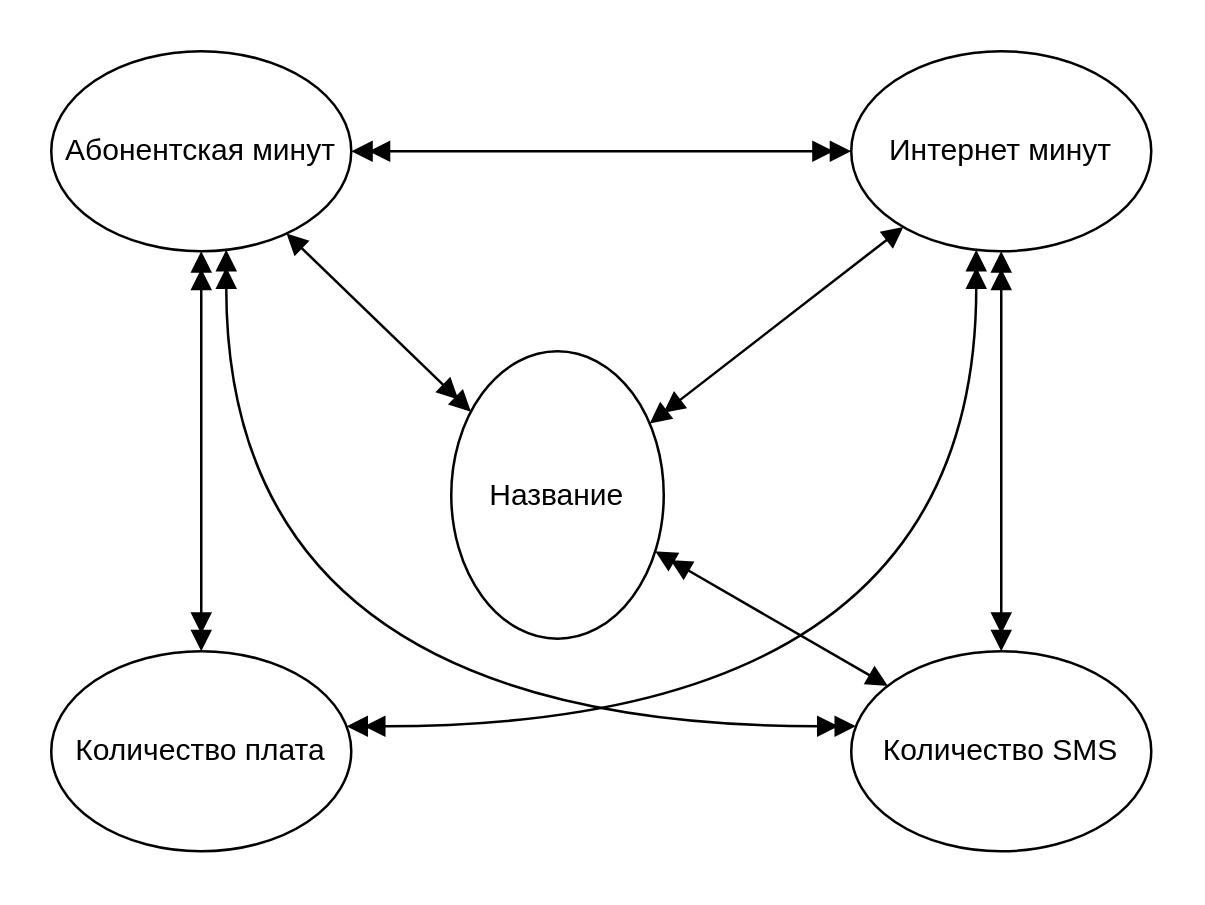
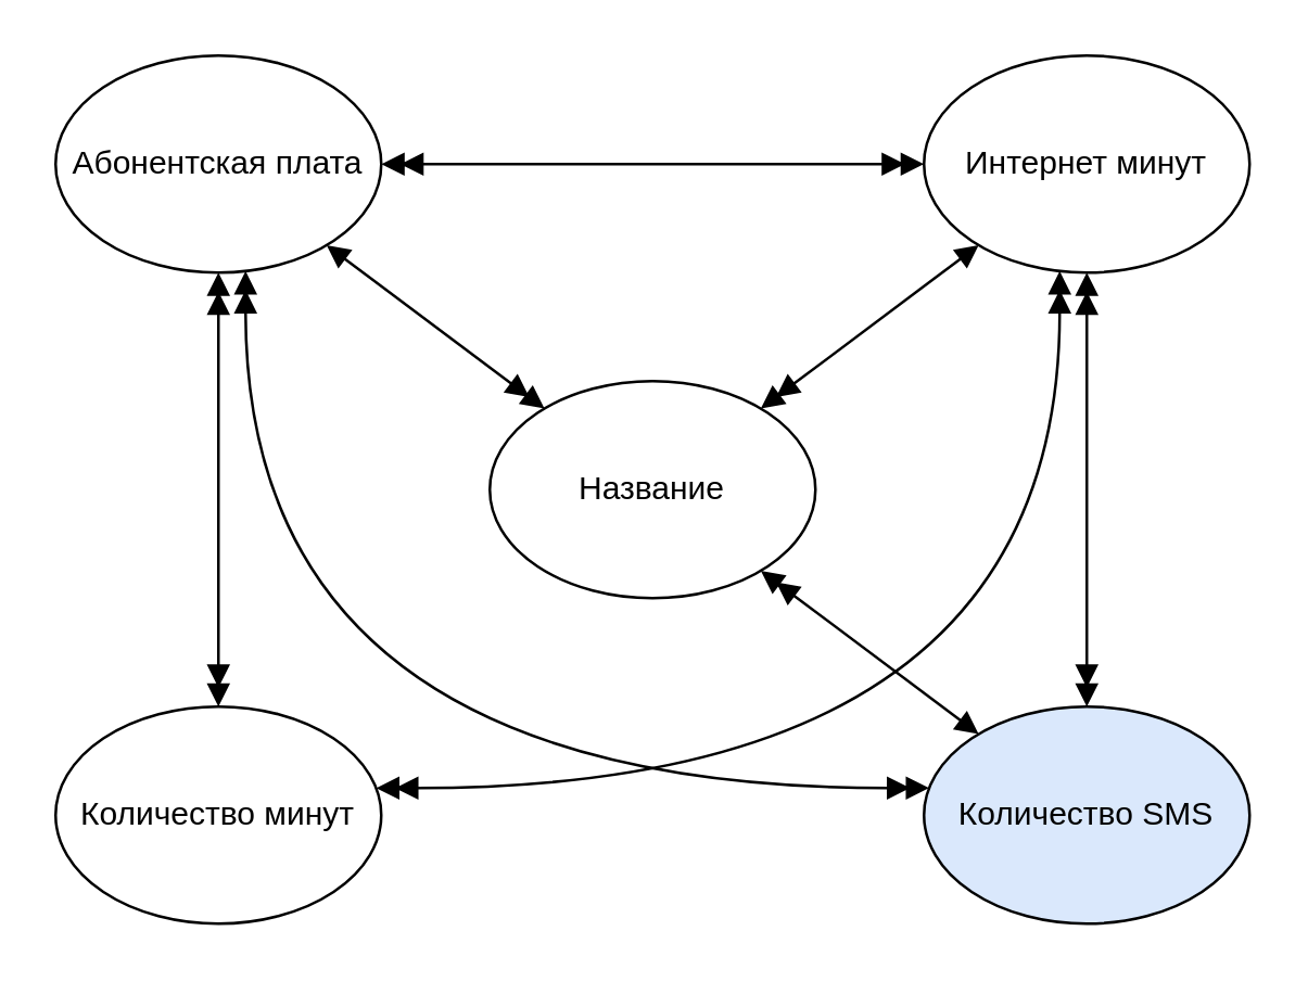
  <mxCell id="0" />
  <mxCell id="1" parent="0" />
- <mxCell id="2" value="Название" style="ellipse;whiteSpace=wrap;html=1;" parent="1" vertex="1"><mxGeometry x="180" y="140" width="85" height="115" as="geometry" /></mxCell>
- <mxCell id="3" value="Абонентская минут" style="ellipse;whiteSpace=wrap;html=1;" parent="1" vertex="1"><mxGeometry x="20" y="20" width="120" height="80" as="geometry" /></mxCell>
+ <mxCell id="2" value="Название" style="ellipse;whiteSpace=wrap;html=1;" parent="1" vertex="1"><mxGeometry x="180" y="140" width="120" height="80" as="geometry" /></mxCell>
+ <mxCell id="3" value="Абонентская плата" style="ellipse;whiteSpace=wrap;html=1;" parent="1" vertex="1"><mxGeometry x="20" y="20" width="120" height="80" as="geometry" /></mxCell>
  <mxCell id="4" value="Интернет минут" style="ellipse;whiteSpace=wrap;html=1;" parent="1" vertex="1"><mxGeometry x="340" y="20" width="120" height="80" as="geometry" /></mxCell>
- <mxCell id="5" value="Количество плата" style="ellipse;whiteSpace=wrap;html=1;" parent="1" vertex="1"><mxGeometry x="20" y="260" width="120" height="80" as="geometry" /></mxCell>
- <mxCell id="6" value="Количество SMS" style="ellipse;whiteSpace=wrap;html=1;" parent="1" vertex="1"><mxGeometry x="340" y="260" width="120" height="80" as="geometry" /></mxCell>
+ <mxCell id="5" value="Количество минут" style="ellipse;whiteSpace=wrap;html=1;" parent="1" vertex="1"><mxGeometry x="20" y="260" width="120" height="80" as="geometry" /></mxCell>
+ <mxCell id="6" value="Количество SMS" style="ellipse;whiteSpace=wrap;html=1;fillColor=#dae8fc;" parent="1" vertex="1"><mxGeometry x="340" y="260" width="120" height="80" as="geometry" /></mxCell>
  <mxCell id="7" value="" style="endArrow=block;html=1;rounded=0;endFill=1;startArrow=doubleBlock;startFill=1;" parent="1" source="2" target="3" edge="1"><mxGeometry width="50" height="50" relative="1" as="geometry"><mxPoint x="170" y="140" as="sourcePoint" /><mxPoint x="110" y="100" as="targetPoint" /></mxGeometry></mxCell>
  <mxCell id="8" value="" style="endArrow=block;html=1;rounded=0;endFill=1;startArrow=doubleBlock;startFill=1;" parent="1" source="2" target="4" edge="1"><mxGeometry width="50" height="50" relative="1" as="geometry"><mxPoint x="210.067" y="160.146" as="sourcePoint" /><mxPoint x="129.862" y="99.896" as="targetPoint" /></mxGeometry></mxCell>
  <mxCell id="9" value="" style="endArrow=block;html=1;rounded=0;endFill=1;startArrow=doubleBlock;startFill=1;" parent="1" source="2" target="6" edge="1"><mxGeometry width="50" height="50" relative="1" as="geometry"><mxPoint x="289.933" y="160.146" as="sourcePoint" /><mxPoint x="370.138" y="99.896" as="targetPoint" /></mxGeometry></mxCell>
  <mxCell id="10" value="" style="endArrow=doubleBlock;html=1;rounded=0;endFill=1;startArrow=doubleBlock;startFill=1;" parent="1" source="6" target="4" edge="1"><mxGeometry width="50" height="50" relative="1" as="geometry"><mxPoint x="289.933" y="160.146" as="sourcePoint" /><mxPoint x="370.138" y="99.896" as="targetPoint" /></mxGeometry></mxCell>
  <mxCell id="11" value="" style="endArrow=doubleBlock;html=1;rounded=0;endFill=1;startArrow=doubleBlock;startFill=1;" parent="1" source="3" target="5" edge="1"><mxGeometry width="50" height="50" relative="1" as="geometry"><mxPoint x="90" y="179.71" as="sourcePoint" /><mxPoint x="-110" y="179.71" as="targetPoint" /></mxGeometry></mxCell>
  <mxCell id="12" value="" style="endArrow=doubleBlock;html=1;rounded=0;endFill=1;startArrow=doubleBlock;startFill=1;" parent="1" source="3" target="4" edge="1"><mxGeometry width="50" height="50" relative="1" as="geometry"><mxPoint x="410" y="270" as="sourcePoint" /><mxPoint x="410" y="110" as="targetPoint" /></mxGeometry></mxCell>
  <mxCell id="13" value="" style="endArrow=doubleBlock;html=1;rounded=0;endFill=1;startArrow=doubleBlock;startFill=1;edgeStyle=orthogonalEdgeStyle;curved=1;" parent="1" source="5" target="4" edge="1"><mxGeometry width="50" height="50" relative="1" as="geometry"><mxPoint x="351.093" y="302.399" as="sourcePoint" /><mxPoint x="100" y="109.441" as="targetPoint" /><Array as="points"><mxPoint x="390" y="290" /></Array></mxGeometry></mxCell>
  <mxCell id="14" value="" style="endArrow=doubleBlock;html=1;rounded=0;endFill=1;startArrow=doubleBlock;startFill=1;edgeStyle=orthogonalEdgeStyle;curved=1;" parent="1" source="6" target="3" edge="1"><mxGeometry width="50" height="50" relative="1" as="geometry"><mxPoint x="100" y="270.559" as="sourcePoint" /><mxPoint x="351.905" y="80" as="targetPoint" /><Array as="points"><mxPoint x="90" y="290" /></Array></mxGeometry></mxCell>
